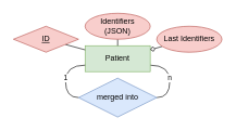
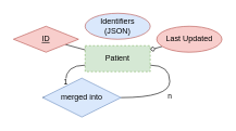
  <mxCell id="0" />
  <mxCell id="1" parent="0" />
  <mxCell id="2" value="n" style="edgeStyle=orthogonalEdgeStyle;rounded=0;orthogonalLoop=1;jettySize=auto;html=1;endArrow=none;endFill=0;curved=1;entryX=1;entryY=0.5;entryDx=0;entryDy=0;" parent="1" source="3" target="11" edge="1"><mxGeometry relative="1" as="geometry"><Array as="points"><mxPoint x="260" y="100" /><mxPoint x="260" y="150" /></Array></mxGeometry></mxCell>
- <mxCell id="3" value="Patient" style="whiteSpace=wrap;html=1;align=center;fillColor=#d5e8d4;strokeColor=#82b366;" parent="1" vertex="1"><mxGeometry x="130" y="70" width="100" height="40" as="geometry" /></mxCell>
+ <mxCell id="3" value="Patient" style="whiteSpace=wrap;html=1;align=center;fillColor=#d5e8d4;strokeColor=#82b366;dashed=1;" parent="1" vertex="1"><mxGeometry x="130" y="70" width="100" height="40" as="geometry" /></mxCell>
  <mxCell id="4" style="edgeStyle=none;rounded=0;orthogonalLoop=1;jettySize=auto;html=1;endArrow=none;endFill=0;" parent="1" source="5" target="3" edge="1"><mxGeometry relative="1" as="geometry" /></mxCell>
  <mxCell id="5" value="ID" style="rhombus;whiteSpace=wrap;html=1;align=center;fontStyle=4;fillColor=#f8cecc;strokeColor=#b85450;" parent="1" vertex="1"><mxGeometry x="20" y="40" width="100" height="40" as="geometry" /></mxCell>
- <mxCell id="6" style="edgeStyle=none;rounded=0;orthogonalLoop=1;jettySize=auto;html=1;endArrow=none;endFill=0;" parent="1" source="7" target="3" edge="1"><mxGeometry relative="1" as="geometry" /></mxCell>
- <mxCell id="7" value="Identifiers&lt;div&gt;(JSON)&lt;/div&gt;" style="ellipse;whiteSpace=wrap;html=1;align=center;fillColor=#f8cecc;strokeColor=#b85450;" parent="1" vertex="1"><mxGeometry x="130" y="20" width="100" height="40" as="geometry" /></mxCell>
+ <mxCell id="7" value="Identifiers&lt;div&gt;(JSON)&lt;/div&gt;" style="ellipse;whiteSpace=wrap;html=1;align=center;fillColor=#dae8fc;strokeColor=#b85450;" parent="1" vertex="1"><mxGeometry x="130" y="20" width="100" height="40" as="geometry" /></mxCell>
  <mxCell id="8" style="edgeStyle=none;rounded=0;orthogonalLoop=1;jettySize=auto;html=1;endArrow=diamond;endFill=0;" parent="1" source="9" target="3" edge="1"><mxGeometry relative="1" as="geometry" /></mxCell>
- <mxCell id="9" value="Last Identifiers" style="ellipse;whiteSpace=wrap;html=1;align=center;fillColor=#f8cecc;strokeColor=#b85450;" parent="1" vertex="1"><mxGeometry x="240" y="40" width="100" height="40" as="geometry" /></mxCell>
+ <mxCell id="9" value="Last Updated" style="ellipse;whiteSpace=wrap;html=1;align=center;fillColor=#f8cecc;strokeColor=#b85450;" parent="1" vertex="1"><mxGeometry x="240" y="40" width="100" height="40" as="geometry" /></mxCell>
  <mxCell id="10" value="1" style="edgeStyle=orthogonalEdgeStyle;curved=1;rounded=0;orthogonalLoop=1;jettySize=auto;html=1;endArrow=none;endFill=0;exitX=0;exitY=0.5;exitDx=0;exitDy=0;" parent="1" source="11" target="3" edge="1"><mxGeometry relative="1" as="geometry"><Array as="points"><mxPoint x="100" y="150" /><mxPoint x="100" y="100" /></Array></mxGeometry></mxCell>
- <mxCell id="11" value="merged into" style="shape=rhombus;perimeter=rhombusPerimeter;whiteSpace=wrap;html=1;align=center;fillColor=#dae8fc;strokeColor=#6c8ebf;" parent="1" vertex="1"><mxGeometry x="120" y="120" width="120" height="60" as="geometry" /></mxCell>
+ <mxCell id="11" value="merged into" style="shape=rhombus;perimeter=rhombusPerimeter;whiteSpace=wrap;html=1;align=center;fillColor=#dae8fc;strokeColor=#6c8ebf;" parent="1" vertex="1"><mxGeometry x="65" y="120" width="120" height="60" as="geometry" /></mxCell>
